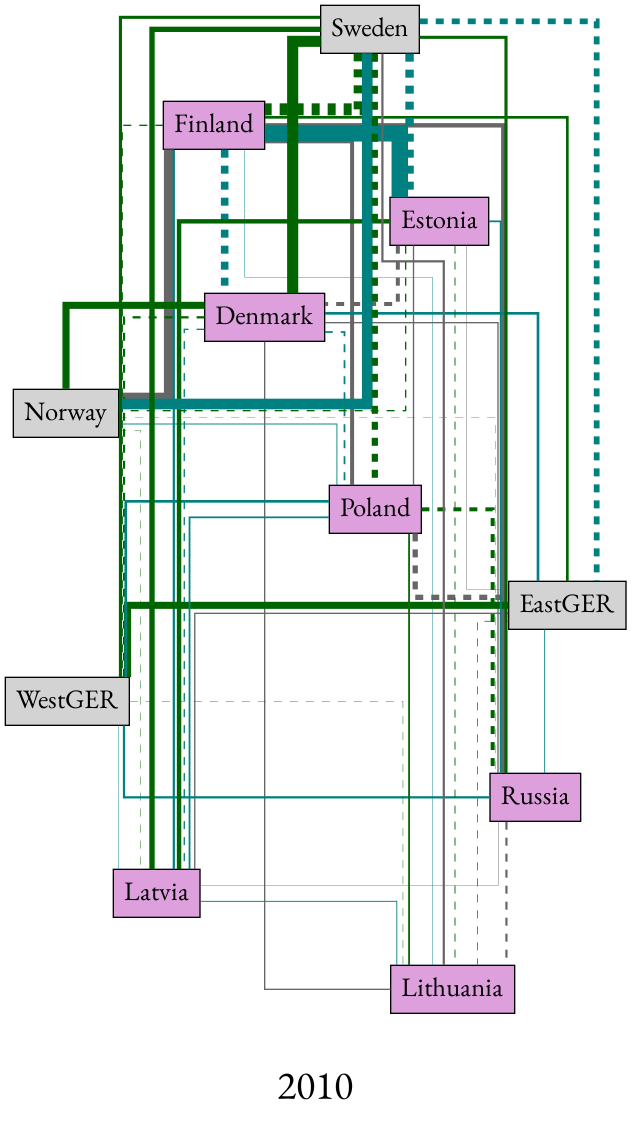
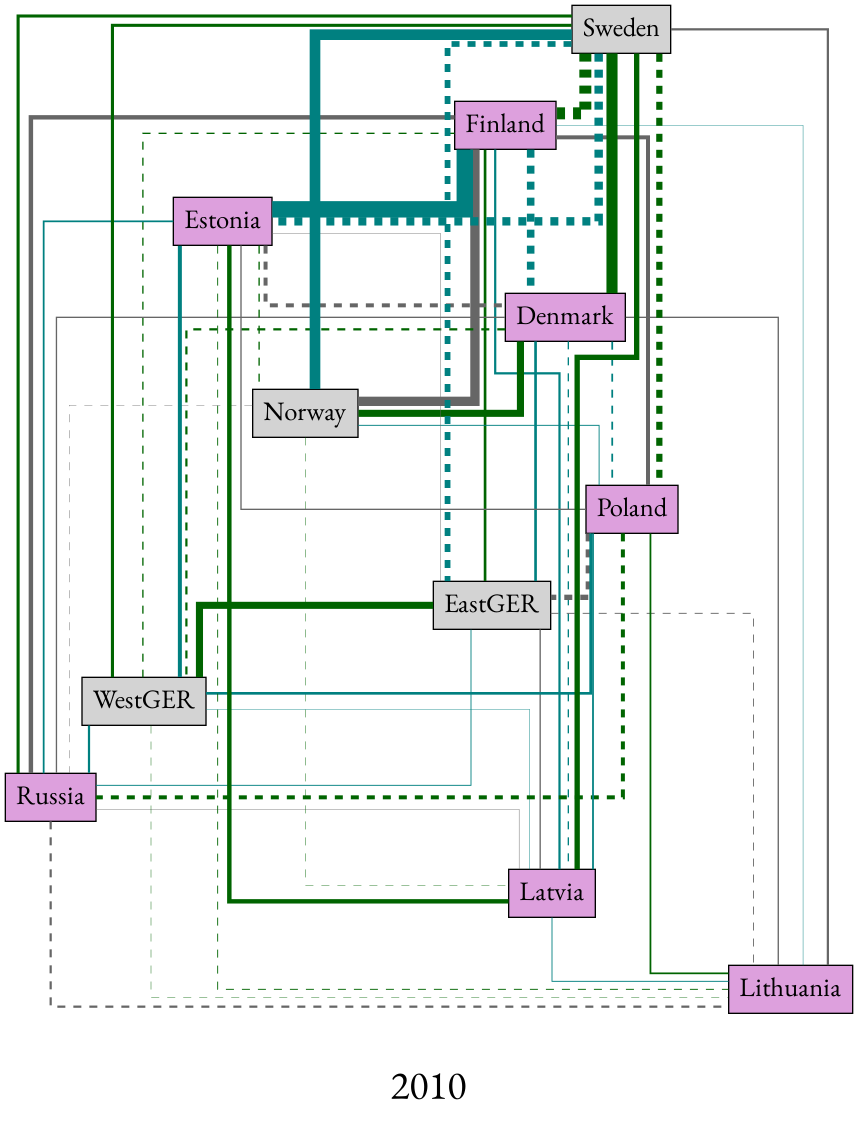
  graph {
    fontname="EB Garamond"
    fontsize=30
    label="\n2010\n"
    labelloc=b
    splines=ortho
    node [fillcolor=plum fontname="EB Garamond" fontsize=20 shape=box style=filled]
    edge [color=teal dir=none fontname="EB Garamond" penwidth=1 style=solid]
    Finland
    Russia
    Norway [fillcolor=lightgrey]
    Denmark
    EastGER [fillcolor=lightgrey]
    WestGER [fillcolor=lightgrey]
    Poland
    Estonia
    Latvia
    Lithuania
    Sweden [fillcolor=lightgrey]
    Finland -- Russia [color=gray40 penwidth=3.333]
    Finland -- Norway [color=gray40 penwidth=7]
    Finland -- Denmark [penwidth=5.667 style=dashed]
    Finland -- EastGER [color=darkgreen penwidth=2 style=bold]
    Finland -- WestGER [color=darkgreen style=dashed]
    Finland -- Poland [color=gray40 penwidth=3 style=bold]
    Finland -- Estonia [penwidth=12.333]
    Finland -- Latvia [penwidth=1.667]
    Finland -- Lithuania [penwidth=0.333 style=bold]
    Russia -- Latvia [color=gray40 penwidth=0.333 style=bold]
    Russia -- Lithuania [color=gray40 penwidth=1.667 style=dashed]
    Norway -- Russia [color=gray40 penwidth=0.333 style=dashed]
    Norway -- WestGER [color=darkgreen penwidth=0 style=bold]
    Norway -- Poland [penwidth=0.667]
    Norway -- Latvia [color=darkgreen penwidth=0.333 style=dashed]
    Denmark -- Russia [color=gray40]
    Denmark -- Norway [color=darkgreen penwidth=5.333 style=bold]
    Denmark -- EastGER [penwidth=2 style=bold]
    Denmark -- WestGER [color=darkgreen penwidth=1.667 style=dashed]
    Denmark -- Poland [penwidth=1.333 style=dashed]
    Denmark -- Latvia [style=dashed]
    Denmark -- Lithuania [color=gray40]
    EastGER -- Russia [penwidth=0.667 style=bold]
    EastGER -- WestGER [color=darkgreen penwidth=5.333]
    EastGER -- Latvia [color=gray40 style=bold]
    EastGER -- Lithuania [color=gray40 penwidth=0.667 style=dashed]
    WestGER -- Russia [penwidth=1.667]
    WestGER -- Latvia [penwidth=0.333]
    WestGER -- Lithuania [color=darkgreen penwidth=0.333 style=dashed]
    Poland -- Russia [color=darkgreen penwidth=3 style=dashed]
    Poland -- EastGER [color=gray40 penwidth=4 style=dashed]
    Poland -- WestGER [penwidth=2]
    Poland -- Latvia [penwidth=1.333 style=bold]
    Poland -- Lithuania [color=darkgreen penwidth=1.333 style=bold]
    Estonia -- Russia [penwidth=1.333]
    Estonia -- Norway [color=darkgreen style=dashed]
    Estonia -- Denmark [color=gray40 penwidth=3 style=dashed]
    Estonia -- EastGER [color=gray40 penwidth=0.333 style=bold]
+   Estonia -- WestGER [penwidth=3 style=bold]
    Estonia -- Poland [color=gray40]
    Estonia -- Latvia [color=darkgreen penwidth=3.333]
    Estonia -- Lithuania [color=darkgreen penwidth=0.667 style=dashed]
    Latvia -- Lithuania [penwidth=0.667]
    Sweden -- Finland [color=darkgreen penwidth=9 style=dashed]
    Sweden -- Russia [color=darkgreen penwidth=2.333]
    Sweden -- Norway [penwidth=8]
    Sweden -- Denmark [color=darkgreen penwidth=8.333]
    Sweden -- EastGER [penwidth=4.333 style=dashed]
    Sweden -- WestGER [color=darkgreen penwidth=2.333 style=bold]
    Sweden -- Poland [color=darkgreen penwidth=4.667 style=dashed]
    Sweden -- Estonia [penwidth=6.333 style=dashed]
    Sweden -- Latvia [color=darkgreen penwidth=4 style=bold]
    Sweden -- Lithuania [color=gray40 penwidth=1.667]
  }
